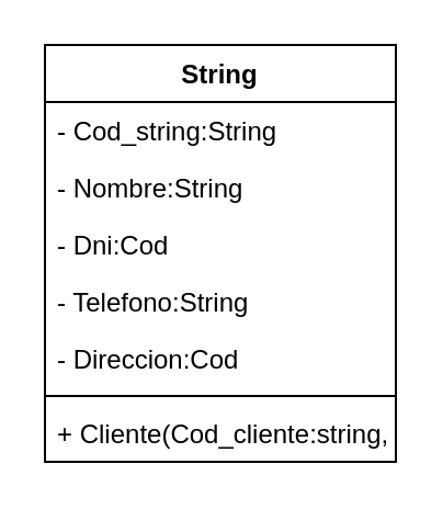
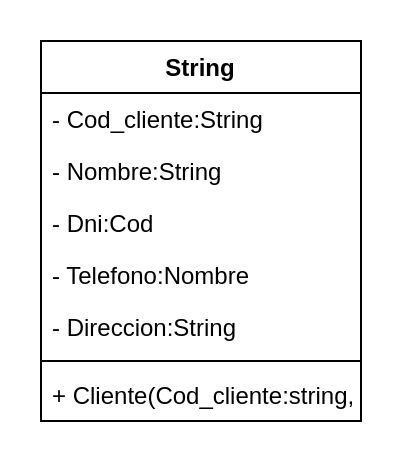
  <mxCell id="0" />
  <mxCell id="1" parent="0" />
  <mxCell id="2" value="String" style="swimlane;fontStyle=1;align=center;verticalAlign=top;childLayout=stackLayout;horizontal=1;startSize=26;horizontalStack=0;resizeParent=1;resizeParentMax=0;resizeLast=0;collapsible=1;marginBottom=0;" vertex="1" parent="1"><mxGeometry x="20" y="20" width="160" height="190" as="geometry" /></mxCell>
- <mxCell id="3" value="- Cod_string:String" style="text;strokeColor=none;fillColor=none;align=left;verticalAlign=top;spacingLeft=4;spacingRight=4;overflow=hidden;rotatable=0;points=[[0,0.5],[1,0.5]];portConstraint=eastwest;" vertex="1" parent="2"><mxGeometry y="26" width="160" height="26" as="geometry" /></mxCell>
+ <mxCell id="3" value="- Cod_cliente:String" style="text;strokeColor=none;fillColor=none;align=left;verticalAlign=top;spacingLeft=4;spacingRight=4;overflow=hidden;rotatable=0;points=[[0,0.5],[1,0.5]];portConstraint=eastwest;" vertex="1" parent="2"><mxGeometry y="26" width="160" height="26" as="geometry" /></mxCell>
  <mxCell id="4" value="- Nombre:String" style="text;strokeColor=none;fillColor=none;align=left;verticalAlign=top;spacingLeft=4;spacingRight=4;overflow=hidden;rotatable=0;points=[[0,0.5],[1,0.5]];portConstraint=eastwest;" vertex="1" parent="2"><mxGeometry y="52" width="160" height="26" as="geometry" /></mxCell>
  <mxCell id="5" value="- Dni:Cod" style="text;strokeColor=none;fillColor=none;align=left;verticalAlign=top;spacingLeft=4;spacingRight=4;overflow=hidden;rotatable=0;points=[[0,0.5],[1,0.5]];portConstraint=eastwest;" vertex="1" parent="2"><mxGeometry y="78" width="160" height="26" as="geometry" /></mxCell>
- <mxCell id="6" value="- Telefono:String" style="text;strokeColor=none;fillColor=none;align=left;verticalAlign=top;spacingLeft=4;spacingRight=4;overflow=hidden;rotatable=0;points=[[0,0.5],[1,0.5]];portConstraint=eastwest;" vertex="1" parent="2"><mxGeometry y="104" width="160" height="26" as="geometry" /></mxCell>
- <mxCell id="7" value="- Direccion:Cod" style="text;strokeColor=none;fillColor=none;align=left;verticalAlign=top;spacingLeft=4;spacingRight=4;overflow=hidden;rotatable=0;points=[[0,0.5],[1,0.5]];portConstraint=eastwest;" vertex="1" parent="2"><mxGeometry y="130" width="160" height="26" as="geometry" /></mxCell>
+ <mxCell id="6" value="- Telefono:Nombre" style="text;strokeColor=none;fillColor=none;align=left;verticalAlign=top;spacingLeft=4;spacingRight=4;overflow=hidden;rotatable=0;points=[[0,0.5],[1,0.5]];portConstraint=eastwest;" vertex="1" parent="2"><mxGeometry y="104" width="160" height="26" as="geometry" /></mxCell>
+ <mxCell id="7" value="- Direccion:String" style="text;strokeColor=none;fillColor=none;align=left;verticalAlign=top;spacingLeft=4;spacingRight=4;overflow=hidden;rotatable=0;points=[[0,0.5],[1,0.5]];portConstraint=eastwest;" vertex="1" parent="2"><mxGeometry y="130" width="160" height="26" as="geometry" /></mxCell>
  <mxCell id="8" value="" style="line;strokeWidth=1;fillColor=none;align=left;verticalAlign=middle;spacingTop=-1;spacingLeft=3;spacingRight=3;rotatable=0;labelPosition=right;points=[];portConstraint=eastwest;" vertex="1" parent="2"><mxGeometry y="156" width="160" height="8" as="geometry" /></mxCell>
  <mxCell id="9" value="+ Cliente(Cod_cliente:string,nombre:string,Dni:string,telefono:string): type" style="text;strokeColor=none;fillColor=none;align=left;verticalAlign=top;spacingLeft=4;spacingRight=4;overflow=hidden;rotatable=0;points=[[0,0.5],[1,0.5]];portConstraint=eastwest;" vertex="1" parent="2"><mxGeometry y="164" width="160" height="26" as="geometry" /></mxCell>
